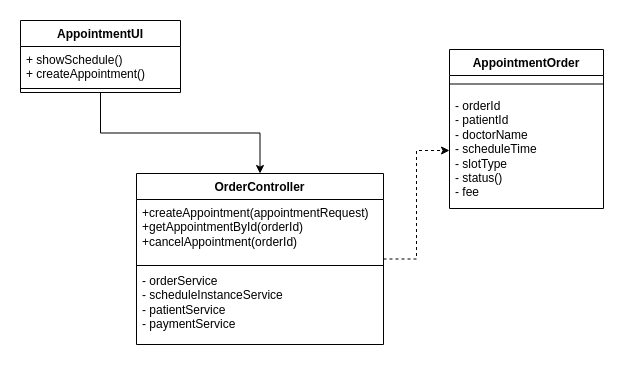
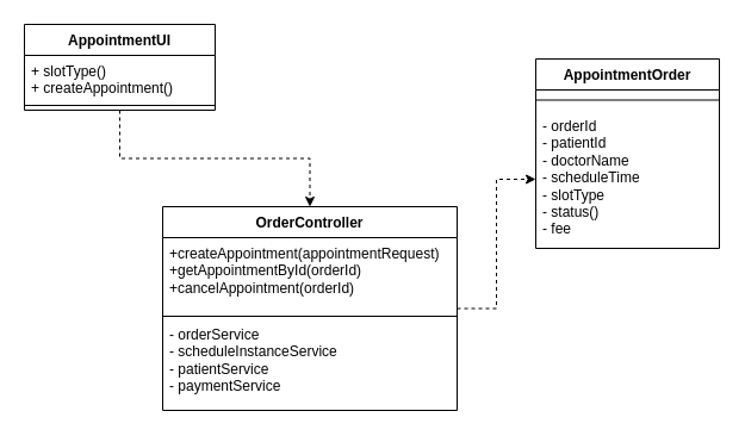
  <mxCell id="0" />
  <mxCell id="1" parent="0" />
- <mxCell id="2" style="edgeStyle=orthogonalEdgeStyle;rounded=0;orthogonalLoop=1;jettySize=auto;html=1;exitX=0.5;exitY=1;exitDx=0;exitDy=0;dashed=0;" edge="1" parent="1" source="3" target="7"><mxGeometry relative="1" as="geometry" /></mxCell>
+ <mxCell id="2" style="edgeStyle=orthogonalEdgeStyle;rounded=0;orthogonalLoop=1;jettySize=auto;html=1;exitX=0.5;exitY=1;exitDx=0;exitDy=0;dashed=1;" edge="1" parent="1" source="3" target="7"><mxGeometry relative="1" as="geometry" /></mxCell>
  <mxCell id="3" value="AppointmentUI" style="swimlane;fontStyle=1;align=center;verticalAlign=top;childLayout=stackLayout;horizontal=1;startSize=26;horizontalStack=0;resizeParent=1;resizeParentMax=0;resizeLast=0;collapsible=1;marginBottom=0;whiteSpace=wrap;html=1;" vertex="1" parent="1"><mxGeometry x="20" y="20" width="160" height="72" as="geometry" /></mxCell>
- <mxCell id="4" value="+ showSchedule()&lt;div&gt;+ createAppointment()&lt;/div&gt;" style="text;strokeColor=none;fillColor=none;align=left;verticalAlign=top;spacingLeft=4;spacingRight=4;overflow=hidden;rotatable=0;points=[[0,0.5],[1,0.5]];portConstraint=eastwest;whiteSpace=wrap;html=1;" vertex="1" parent="3"><mxGeometry y="26" width="160" height="38" as="geometry" /></mxCell>
+ <mxCell id="4" value="+ slotType()&lt;div&gt;+ createAppointment()&lt;/div&gt;" style="text;strokeColor=none;fillColor=none;align=left;verticalAlign=top;spacingLeft=4;spacingRight=4;overflow=hidden;rotatable=0;points=[[0,0.5],[1,0.5]];portConstraint=eastwest;whiteSpace=wrap;html=1;" vertex="1" parent="3"><mxGeometry y="26" width="160" height="38" as="geometry" /></mxCell>
  <mxCell id="5" value="" style="line;strokeWidth=1;fillColor=none;align=left;verticalAlign=middle;spacingTop=-1;spacingLeft=3;spacingRight=3;rotatable=0;labelPosition=right;points=[];portConstraint=eastwest;strokeColor=inherit;" vertex="1" parent="3"><mxGeometry y="64" width="160" height="8" as="geometry" /></mxCell>
  <mxCell id="6" style="edgeStyle=orthogonalEdgeStyle;rounded=0;orthogonalLoop=1;jettySize=auto;html=1;dashed=1;" edge="1" parent="1" source="7" target="13"><mxGeometry relative="1" as="geometry" /></mxCell>
  <mxCell id="7" value="OrderController" style="swimlane;fontStyle=1;align=center;verticalAlign=top;childLayout=stackLayout;horizontal=1;startSize=26;horizontalStack=0;resizeParent=1;resizeParentMax=0;resizeLast=0;collapsible=1;marginBottom=0;whiteSpace=wrap;html=1;" vertex="1" parent="1"><mxGeometry x="136" y="173" width="247" height="171" as="geometry" /></mxCell>
  <mxCell id="8" value="+createAppointment(appointmentRequest)&lt;br&gt;+getAppointmentById(orderId)&lt;br&gt;+cancelAppointment(orderId)" style="text;strokeColor=none;fillColor=none;align=left;verticalAlign=top;spacingLeft=4;spacingRight=4;overflow=hidden;rotatable=0;points=[[0,0.5],[1,0.5]];portConstraint=eastwest;whiteSpace=wrap;html=1;" vertex="1" parent="7"><mxGeometry y="26" width="247" height="64" as="geometry" /></mxCell>
  <mxCell id="9" value="" style="line;strokeWidth=1;fillColor=none;align=left;verticalAlign=middle;spacingTop=-1;spacingLeft=3;spacingRight=3;rotatable=0;labelPosition=right;points=[];portConstraint=eastwest;strokeColor=inherit;" vertex="1" parent="7"><mxGeometry y="90" width="247" height="4" as="geometry" /></mxCell>
  <mxCell id="10" value="- orderService&lt;br&gt;- scheduleInstanceService&lt;br&gt;- patientService&lt;br&gt;- paymentService" style="text;strokeColor=none;fillColor=none;align=left;verticalAlign=top;spacingLeft=4;spacingRight=4;overflow=hidden;rotatable=0;points=[[0,0.5],[1,0.5]];portConstraint=eastwest;whiteSpace=wrap;html=1;" vertex="1" parent="7"><mxGeometry y="94" width="247" height="77" as="geometry" /></mxCell>
  <mxCell id="11" value="AppointmentOrder" style="swimlane;fontStyle=1;align=center;verticalAlign=top;childLayout=stackLayout;horizontal=1;startSize=26;horizontalStack=0;resizeParent=1;resizeParentMax=0;resizeLast=0;collapsible=1;marginBottom=0;whiteSpace=wrap;html=1;" vertex="1" parent="1"><mxGeometry x="449" y="49" width="154" height="159" as="geometry" /></mxCell>
  <mxCell id="12" value="" style="line;strokeWidth=1;fillColor=none;align=left;verticalAlign=middle;spacingTop=-1;spacingLeft=3;spacingRight=3;rotatable=0;labelPosition=right;points=[];portConstraint=eastwest;strokeColor=inherit;" vertex="1" parent="11"><mxGeometry y="26" width="154" height="17" as="geometry" /></mxCell>
  <mxCell id="13" value="- orderId&lt;div&gt;- patientId&lt;/div&gt;&lt;div&gt;- doctorName&lt;/div&gt;&lt;div&gt;- scheduleTime&lt;br&gt;  - slotType&lt;br&gt;  - status()&lt;br&gt;  - fee&lt;/div&gt;" style="text;strokeColor=none;fillColor=none;align=left;verticalAlign=top;spacingLeft=4;spacingRight=4;overflow=hidden;rotatable=0;points=[[0,0.5],[1,0.5]];portConstraint=eastwest;whiteSpace=wrap;html=1;" vertex="1" parent="11"><mxGeometry y="43" width="154" height="116" as="geometry" /></mxCell>
